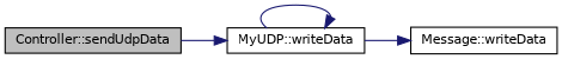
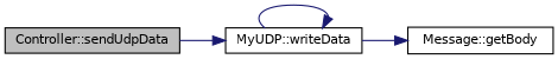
  digraph {
    rankdir=LR
    node [color=black fillcolor=white fontname=Helvetica fontsize=10 shape=record style=filled]
    edge [color=midnightblue fontname=Helvetica fontsize=10 labelfontname=Helvetica labelfontsize=10 style=solid]
    n1 [fillcolor=grey75 fontcolor=black height=0.2 label="Controller::sendUdpData" width=0.4]
    n2 [height=0.2 label="MyUDP::writeData" width=0.4]
-   n3 [height=0.2 label="Message::writeData" width=0.4]
+   n3 [height=0.2 label="Message::getBody" width=0.4]
    n1 -> n2
    n2 -> n2
    n2 -> n3
  }
